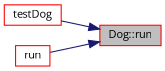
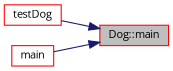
  digraph {
    fontname="Open Sans"
    rankdir=RL
    node [color=red fillcolor=white fontname="Open Sans" fontsize=10 shape=record style=filled]
    edge [color=midnightblue dir=back fontname="Open Sans" fontsize=10 labelfontname=Helvetica labelfontsize=10 style=solid]
-   n1 [fillcolor=grey75 fontcolor=black height=0.2 label="Dog::run" width=0.4]
+   n1 [fillcolor=grey75 fontcolor=black height=0.2 label="Dog::main" width=0.4]
    n2 [height=0.2 label=testDog width=0.4]
-   n3 [height=0.2 label=run width=0.4]
+   n3 [height=0.2 label=main width=0.4]
    n1 -> n2
    n1 -> n3
  }
